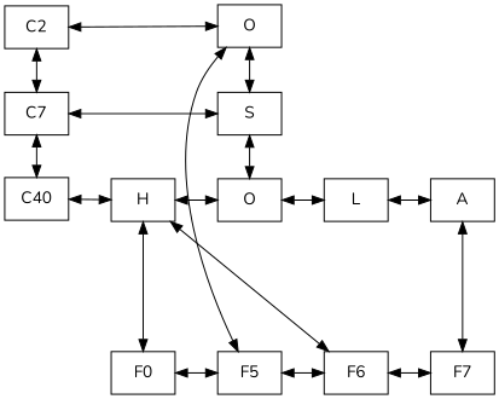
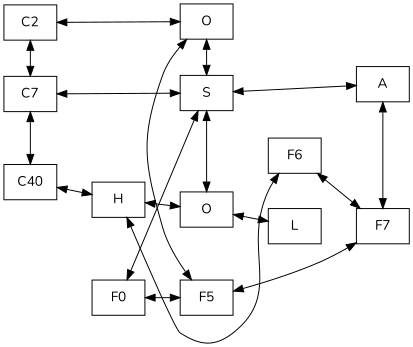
  digraph {
    fontname=Nunito
    nodesep=0.5
    rankdir=LR
    node [fontname=Nunito shape=rectangle]
    edge [dir=both fontname=Nunito]
    n1 [label=C2]
    n2 [label=C7]
    n3 [label=C40]
    n4 [label=F0]
    n5 [label=H]
    F5
    n7 [label=O]
    n8 [label=S]
    n9 [label=O]
    F6
    n11 [label=L]
    F7
    n13 [label=A]
    subgraph sub_1 {
      rank=same
      n1
      n2
      n3
    }
    subgraph sub_2 {
      rank=same
      n4
      n5
    }
    subgraph sub_3 {
      rank=same
      F5
      n7
      n8
      n9
    }
    subgraph sub_4 {
      rank=same
      F6
      n11
    }
    subgraph sub_5 {
      rank=same
      F7
      n13
    }
    n1 -> n2
    n1 -> n7
    n2 -> n3
    n2 -> n8
    n3 -> n5
-   n4 -> n5 [constraint=false]
+   n4 -> n8 [constraint=false]
    n4 -> F5
    n5 -> n9
    F5 -> n7 [constraint=false]
-   F5 -> F6
+   F5 -> F7
    n7 -> n8 [constraint=false]
    n8 -> n9 [constraint=false]
    n9 -> n11
    F6 -> n5 [constraint=false]
    F6 -> F7
-   n11 -> n13
+   n8 -> n13
    F7 -> n13 [constraint=false]
  }
